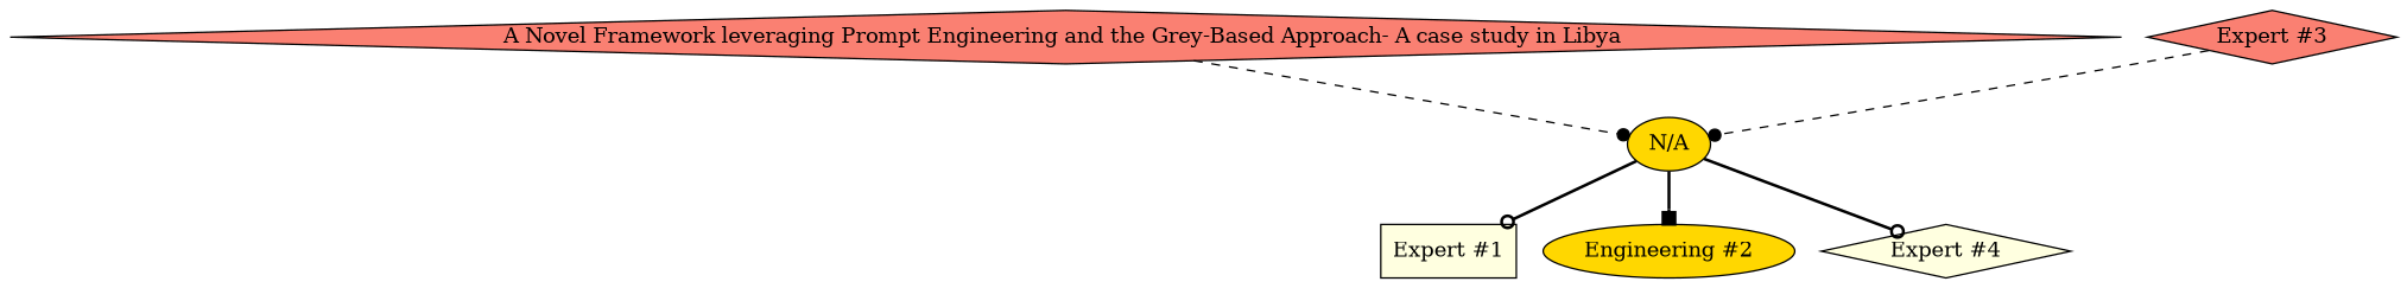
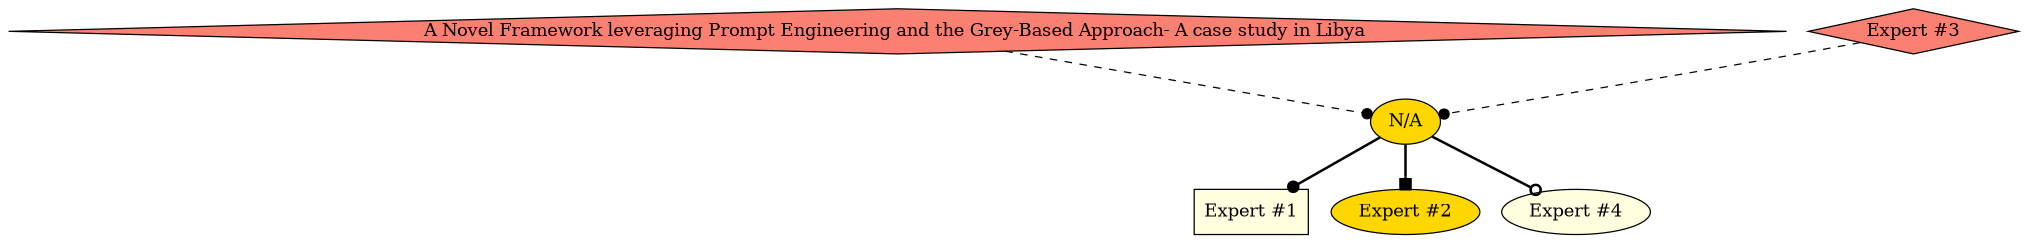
  digraph {
    rankdir=TB
    node [fillcolor=gold shape=ellipse style=filled]
    edge [arrowhead=odot style=bold]
    "N/A"
    "A Novel Framework leveraging Prompt Engineering and the Grey-Based Approach- A case study in Libya " [fillcolor=salmon shape=diamond]
    "Expert #1" [fillcolor=lightyellow shape=box]
-   "Expert #2" [label="Engineering #2"]
-   "Expert #4" [fillcolor=lightyellow shape=diamond]
+   "Expert #2"
+   "Expert #4" [fillcolor=lightyellow]
    "Expert #3" [fillcolor=salmon shape=diamond]
-   "N/A" -> "Expert #1"
+   "N/A" -> "Expert #1" [arrowhead=dot]
    "N/A" -> "Expert #2" [arrowhead=box]
    "N/A" -> "Expert #4"
    "A Novel Framework leveraging Prompt Engineering and the Grey-Based Approach- A case study in Libya " -> "N/A" [arrowhead=dot style=dashed]
    "Expert #3" -> "N/A" [arrowhead=dot style=dashed]
  }
